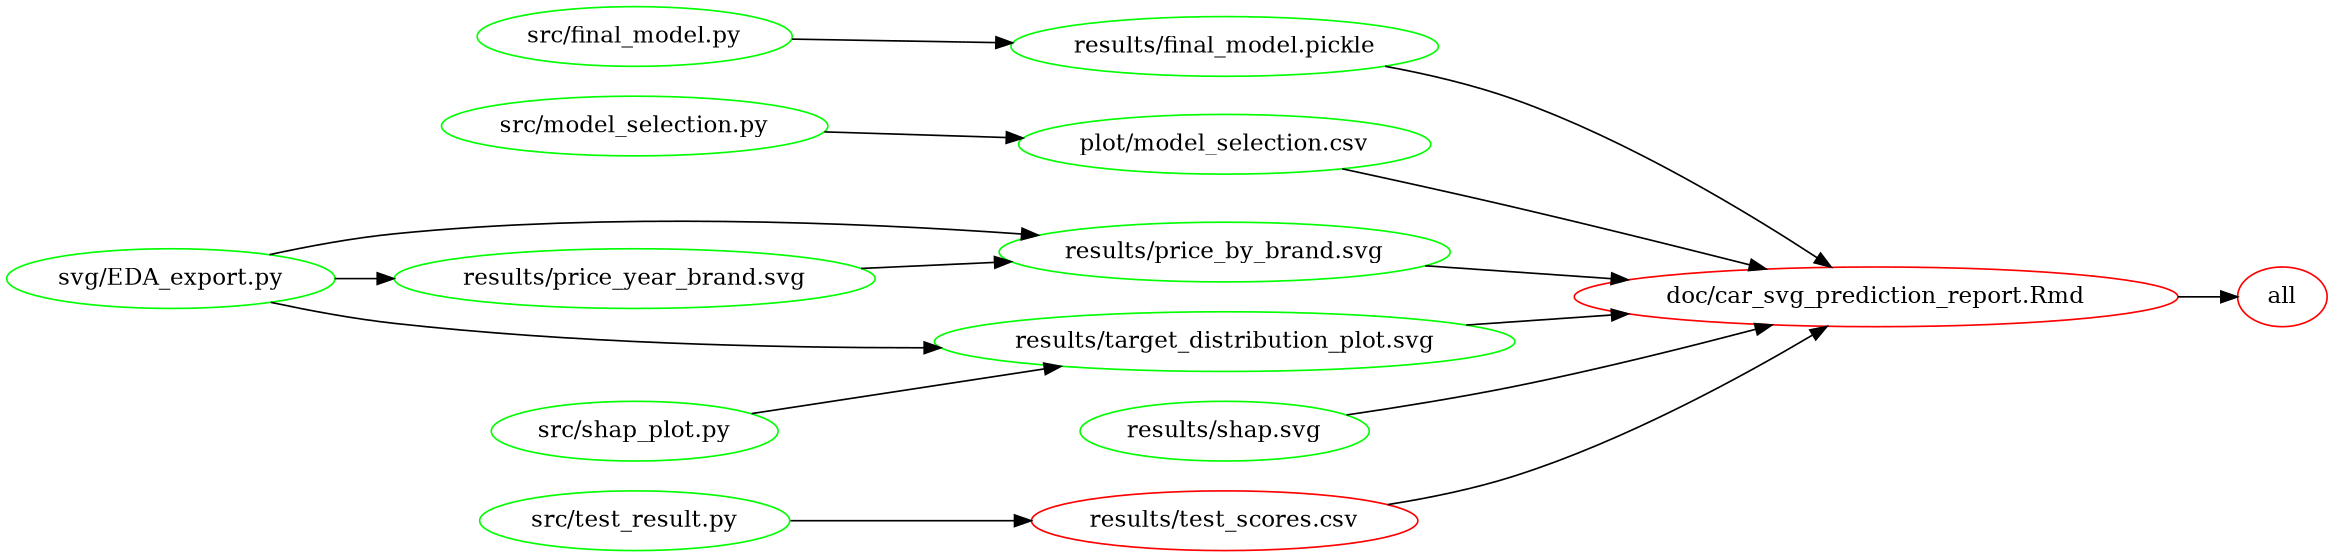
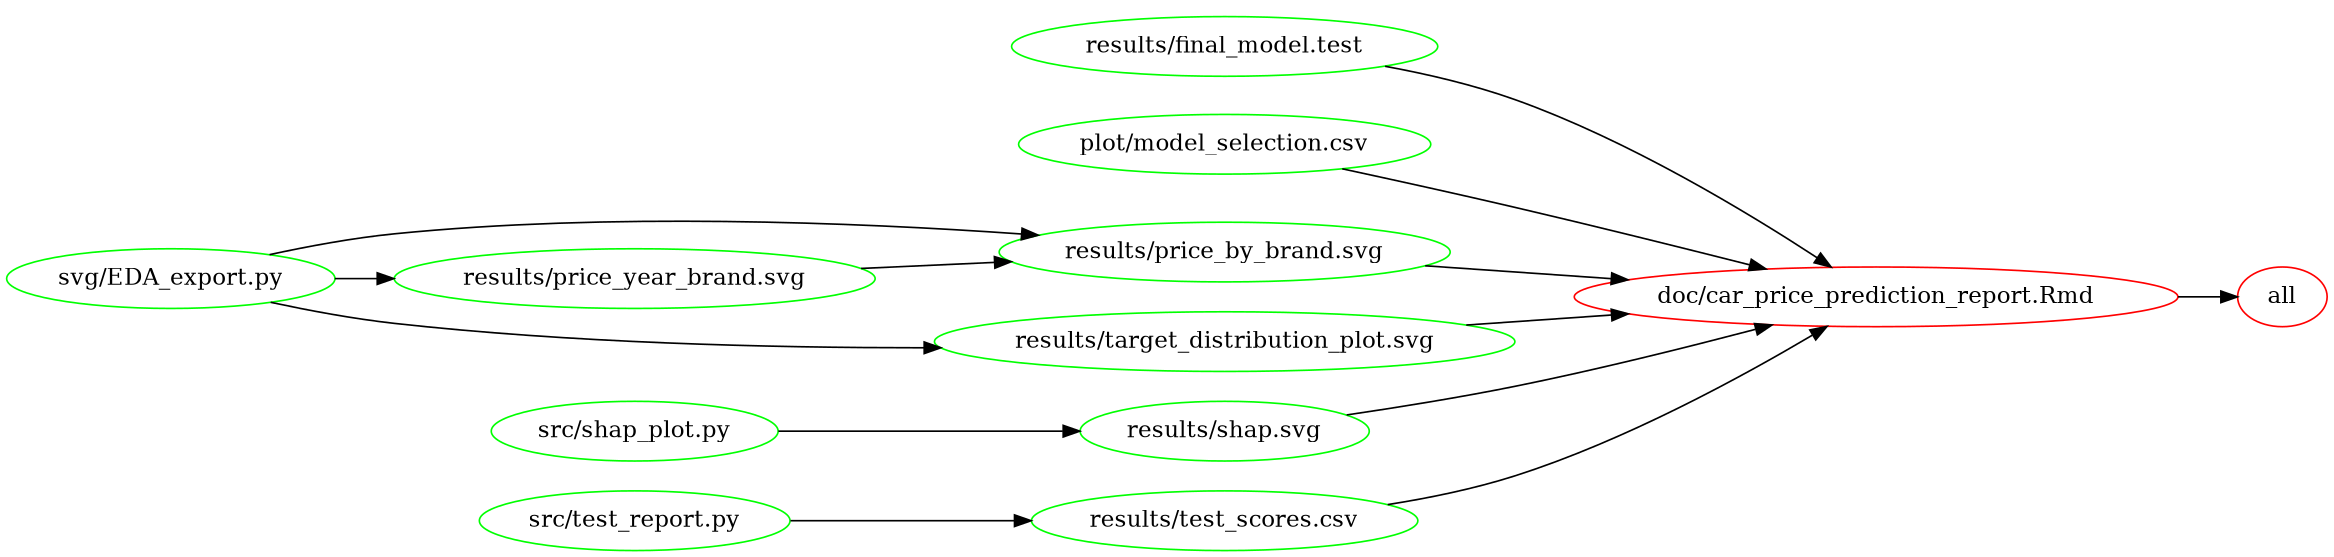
  digraph {
    rankdir=LR
    node [color=green]
    n1 [color=red label=all]
-   n2 [color=red label="doc/car_svg_prediction_report.Rmd"]
-   n3 [label="results/final_model.pickle"]
+   n2 [color=red label="doc/car_price_prediction_report.Rmd"]
+   n3 [label="results/final_model.test"]
    n4 [label="plot/model_selection.csv"]
    n5 [label="results/price_by_brand.svg"]
    n6 [label="results/price_year_brand.svg"]
    n7 [label="results/shap.svg"]
    n8 [label="results/target_distribution_plot.svg"]
-   n9 [color=red label="results/test_scores.csv"]
+   n9 [label="results/test_scores.csv"]
    n10 [label="svg/EDA_export.py"]
-   n11 [label="src/final_model.py"]
-   n12 [label="src/model_selection.py"]
    n13 [label="src/shap_plot.py"]
-   n14 [label="src/test_result.py"]
+   n14 [label="src/test_report.py"]
    n2 -> n1
    n3 -> n2
    n4 -> n2
    n5 -> n2
    n6 -> n5
    n7 -> n2
    n8 -> n2
    n9 -> n2
    n10 -> n5
    n10 -> n6
    n10 -> n8
-   n11 -> n3
-   n12 -> n4
-   n13 -> n8
+   n13 -> n7
    n14 -> n9
  }
